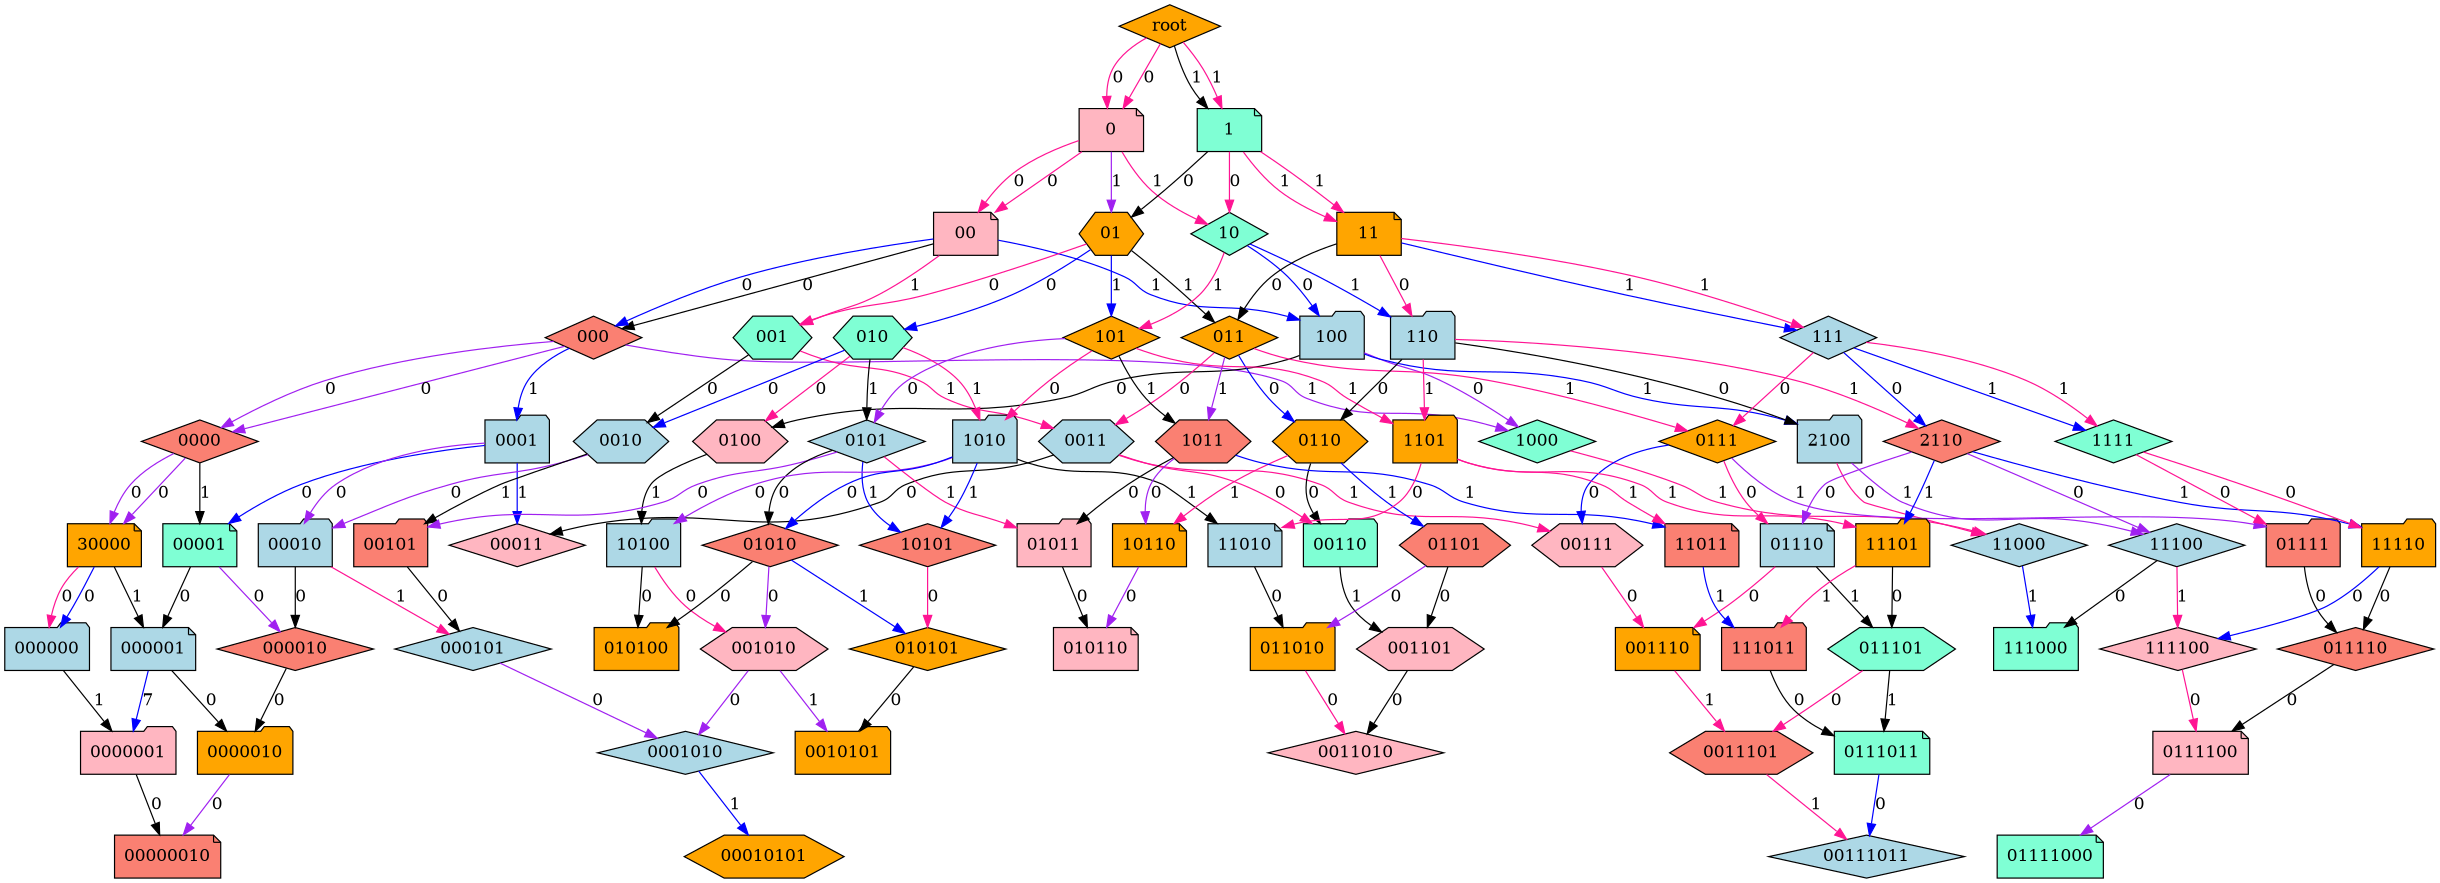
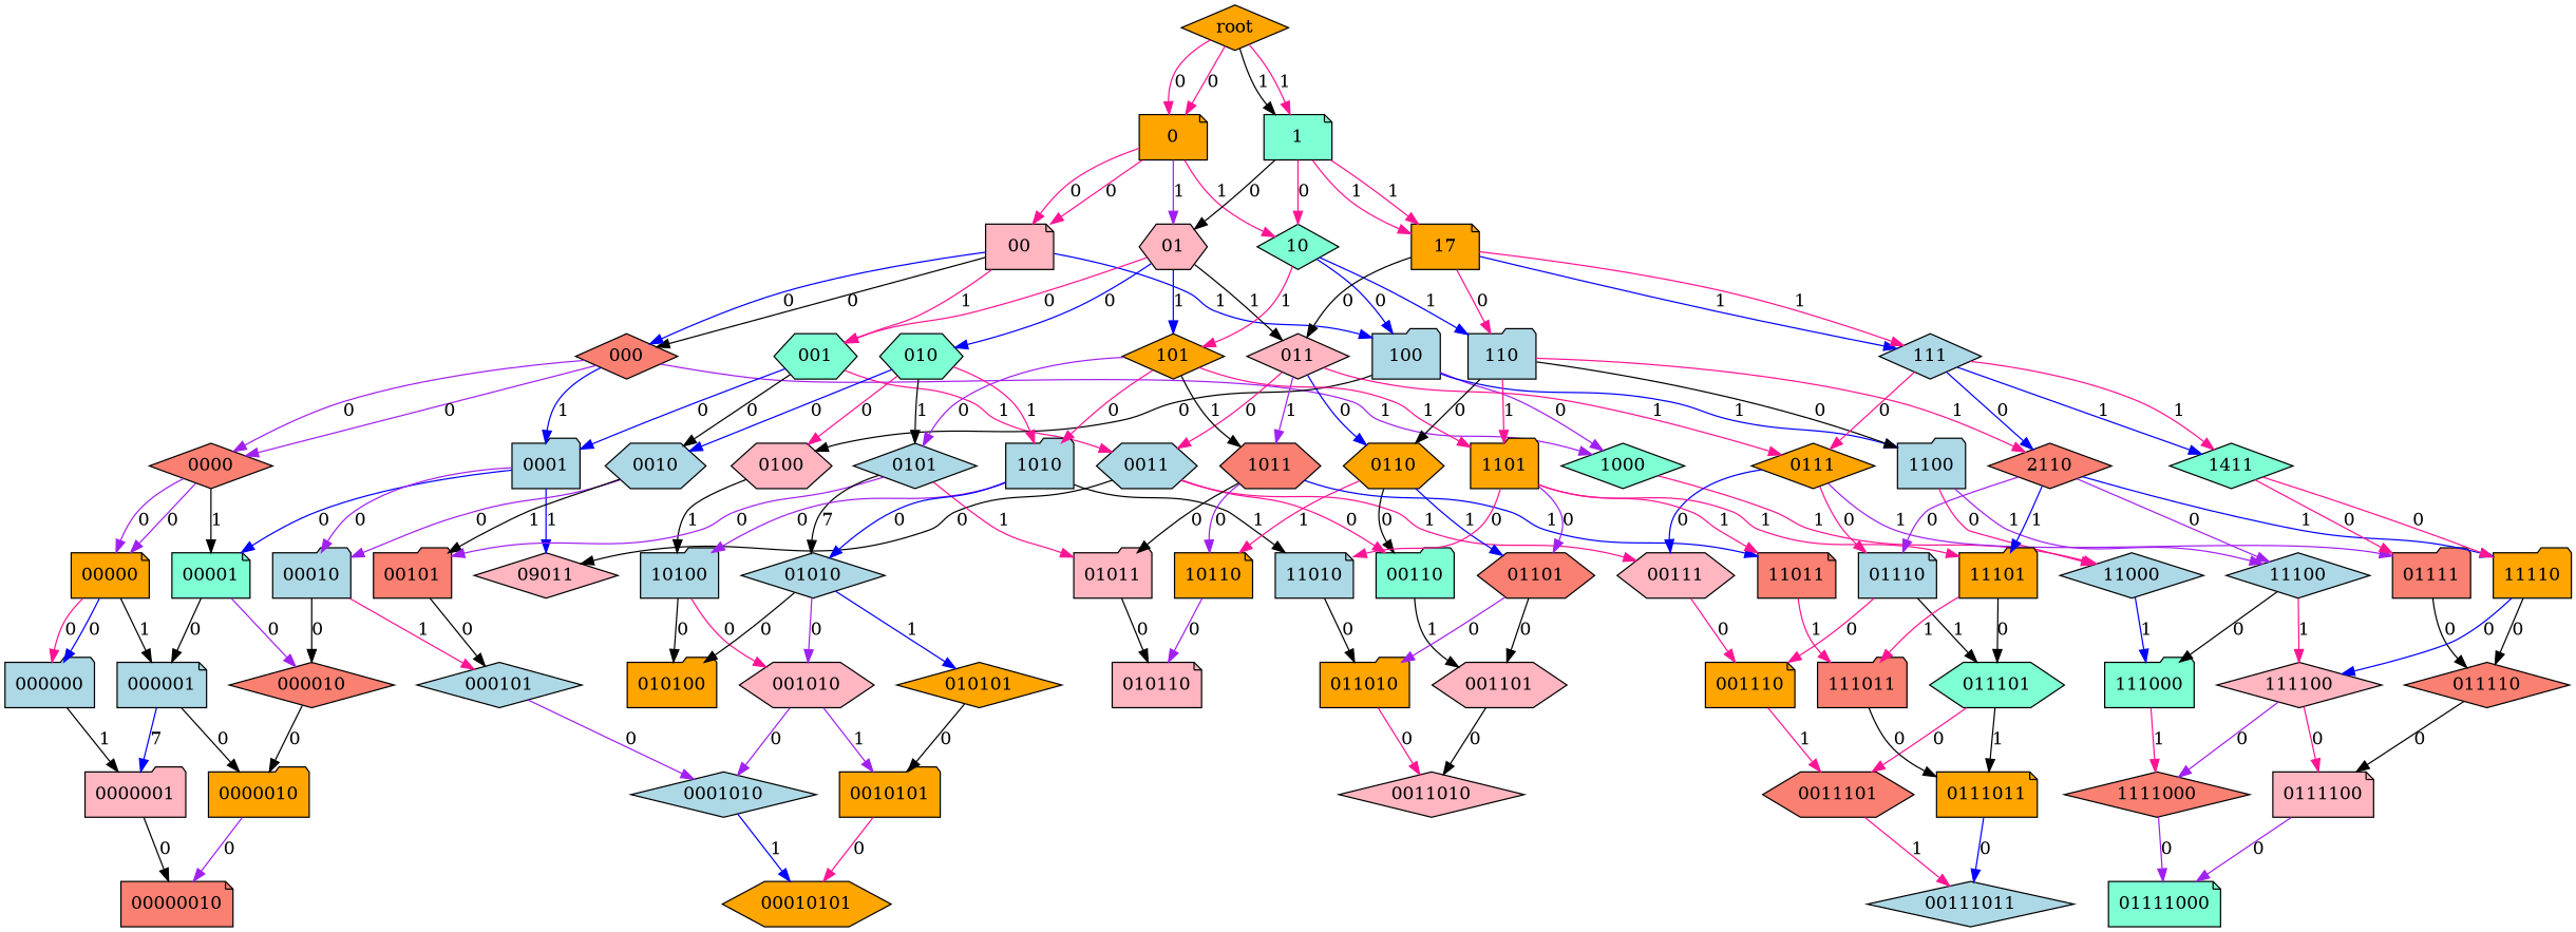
  digraph {
    node [fillcolor=lightblue shape=diamond style=filled]
    edge [color=deeppink]
-   0 [fillcolor=lightpink shape=note]
+   0 [fillcolor=orange shape=note]
    root [fillcolor=orange]
    1 [fillcolor=aquamarine shape=note]
    00 [fillcolor=lightpink shape=note]
-   01 [fillcolor=orange shape=hexagon]
+   01 [fillcolor=lightpink shape=hexagon]
    10 [fillcolor=aquamarine]
-   11 [fillcolor=orange shape=note]
+   11 [fillcolor=orange shape=note label=17]
    000 [fillcolor=salmon]
    001 [fillcolor=aquamarine shape=hexagon]
    100 [shape=folder]
    010 [fillcolor=aquamarine shape=hexagon]
-   011 [fillcolor=orange]
+   011 [fillcolor=lightpink]
    101 [fillcolor=orange]
    110 [shape=folder]
    111
    0000 [fillcolor=salmon]
    0001 [shape=folder]
    1000 [fillcolor=aquamarine]
    0010 [shape=hexagon]
    0011 [shape=hexagon]
    0100 [fillcolor=lightpink shape=hexagon]
-   1100 [shape=folder label=2100]
+   1100 [shape=folder]
    0101
    1010 [shape=folder]
    0110 [fillcolor=orange shape=hexagon]
    0111 [fillcolor=orange]
    1011 [fillcolor=salmon shape=hexagon]
    1101 [fillcolor=orange shape=folder]
    n29 [fillcolor=salmon label=2110]
-   1111 [fillcolor=aquamarine]
-   00000 [fillcolor=orange shape=note label=30000]
+   1111 [fillcolor=aquamarine label=1411]
+   00000 [fillcolor=orange shape=note]
    00001 [fillcolor=aquamarine shape=note]
    00010 [shape=folder]
-   00011 [fillcolor=lightpink]
+   00011 [fillcolor=lightpink label=09011]
    11000
    00101 [fillcolor=salmon shape=folder]
    00110 [fillcolor=aquamarine shape=folder]
    00111 [fillcolor=lightpink shape=hexagon]
    10100 [shape=folder]
    11100
-   01010 [fillcolor=salmon]
+   01010
    01011 [fillcolor=lightpink shape=folder]
-   10101 [fillcolor=salmon]
    11010 [shape=note]
    01101 [fillcolor=salmon shape=hexagon]
    10110 [fillcolor=orange shape=note]
    01110 [shape=note]
    01111 [fillcolor=salmon shape=folder]
    11011 [fillcolor=salmon shape=note]
    11101 [fillcolor=orange shape=folder]
    11110 [fillcolor=orange shape=folder]
    000000 [shape=folder]
    000001 [shape=note]
    000010 [fillcolor=salmon]
    000101
    111000 [fillcolor=aquamarine shape=folder]
    001101 [fillcolor=lightpink shape=hexagon]
    001110 [fillcolor=orange shape=note]
    001010 [fillcolor=lightpink shape=hexagon]
    010100 [fillcolor=orange shape=folder]
    111100 [fillcolor=lightpink]
    010101 [fillcolor=orange]
    010110 [fillcolor=lightpink shape=note]
    011010 [fillcolor=orange shape=folder]
    011101 [fillcolor=aquamarine shape=hexagon]
    011110 [fillcolor=salmon]
    111011 [fillcolor=salmon shape=folder]
    0000001 [fillcolor=lightpink shape=folder]
    0000010 [fillcolor=orange shape=folder]
    0001010
+   1111000 [fillcolor=salmon]
    0010101 [fillcolor=orange shape=folder]
    0011010 [fillcolor=lightpink]
    0011101 [fillcolor=salmon shape=hexagon]
    0111100 [fillcolor=lightpink shape=note]
-   0111011 [fillcolor=aquamarine shape=note]
+   0111011 [fillcolor=orange shape=note]
    00000010 [fillcolor=salmon shape=note]
    00010101 [fillcolor=orange shape=hexagon]
    01111000 [fillcolor=aquamarine shape=note]
    00111011
    0 -> 00 [label=0]
    0 -> 00 [label=0]
    0 -> 01 [color=purple label=1]
    0 -> 10 [label=1]
    root -> 0 [label=0]
    root -> 0 [label=0]
    root -> 1 [color=black label=1]
    root -> 1 [label=1]
    1 -> 01 [color=black label=0]
    1 -> 10 [label=0]
    1 -> 11 [label=1]
    1 -> 11 [label=1]
    00 -> 000 [color=black label=0]
    00 -> 000 [color=blue label=0]
    00 -> 001 [label=1]
    00 -> 100 [color=blue label=1]
    01 -> 001 [label=0]
    01 -> 010 [color=blue label=0]
    01 -> 011 [color=black label=1]
    01 -> 101 [color=blue label=1]
    10 -> 100 [color=blue label=0]
    10 -> 101 [label=1]
    10 -> 110 [color=blue label=1]
    11 -> 011 [color=black label=0]
    11 -> 110 [label=0]
    11 -> 111 [color=blue label=1]
    11 -> 111 [label=1]
    000 -> 0000 [color=purple label=0]
    000 -> 0000 [color=purple label=0]
    000 -> 0001 [color=blue label=1]
    000 -> 1000 [color=purple label=1]
+   001 -> 0001 [color=blue label=0]
    001 -> 0010 [color=black label=0]
    001 -> 0011 [label=1]
    100 -> 1000 [color=purple label=0]
    100 -> 0100 [color=black label=0]
    100 -> 1100 [color=blue label=1]
    010 -> 0010 [color=blue label=0]
    010 -> 0100 [label=0]
    010 -> 0101 [color=black label=1]
    010 -> 1010 [label=1]
    011 -> 0011 [label=0]
    011 -> 0110 [color=blue label=0]
    011 -> 0111 [label=1]
    011 -> 1011 [color=purple label=1]
    101 -> 0101 [color=purple label=0]
    101 -> 1010 [label=0]
    101 -> 1011 [color=black label=1]
    101 -> 1101 [label=1]
    110 -> 1100 [color=black label=0]
    110 -> 0110 [color=black label=0]
    110 -> 1101 [label=1]
    110 -> n29 [label=1]
    111 -> 0111 [label=0]
    111 -> n29 [color=blue label=0]
    111 -> 1111 [label=1]
    111 -> 1111 [color=blue label=1]
    0000 -> 00000 [color=purple label=0]
    0000 -> 00000 [color=purple label=0]
    0000 -> 00001 [color=black label=1]
    0001 -> 00001 [color=blue label=0]
    0001 -> 00010 [color=purple label=0]
    0001 -> 00011 [color=blue label=1]
    1000 -> 11000 [label=1]
    0010 -> 00010 [color=purple label=0]
    0010 -> 00101 [color=black label=1]
    0011 -> 00011 [color=black label=0]
    0011 -> 00110 [label=0]
    0011 -> 00111 [label=1]
    0100 -> 10100 [color=black label=1]
    1100 -> 11000 [label=0]
    1100 -> 11100 [color=purple label=1]
    0101 -> 00101 [color=purple label=0]
-   0101 -> 01010 [color=black label=0]
+   0101 -> 01010 [color=black label=7]
    0101 -> 01011 [label=1]
-   0101 -> 10101 [color=blue label=1]
    1010 -> 10100 [color=purple label=0]
    1010 -> 01010 [color=blue label=0]
-   1010 -> 10101 [color=blue label=1]
    1010 -> 11010 [color=black label=1]
    0110 -> 00110 [color=black label=0]
    0110 -> 01101 [color=blue label=1]
    0110 -> 10110 [label=1]
    0111 -> 00111 [color=blue label=0]
    0111 -> 01110 [label=0]
    0111 -> 01111 [color=purple label=1]
    1011 -> 01011 [color=black label=0]
    1011 -> 10110 [color=purple label=0]
    1011 -> 11011 [color=blue label=1]
    1101 -> 11010 [label=0]
+   1101 -> 01101 [color=purple label=0]
    1101 -> 11011 [label=1]
    1101 -> 11101 [label=1]
    n29 -> 11100 [color=purple label=0]
    n29 -> 01110 [color=purple label=0]
    n29 -> 11101 [color=blue label=1]
    n29 -> 11110 [color=blue label=1]
    1111 -> 01111 [label=0]
    1111 -> 11110 [label=0]
    00000 -> 000000 [label=0]
    00000 -> 000000 [color=blue label=0]
    00000 -> 000001 [color=black label=1]
    00001 -> 000001 [color=black label=0]
    00001 -> 000010 [color=purple label=0]
    00010 -> 000010 [color=black label=0]
    00010 -> 000101 [label=1]
    11000 -> 111000 [color=blue label=1]
    00101 -> 000101 [color=black label=0]
    00110 -> 001101 [color=black label=1]
    00111 -> 001110 [label=0]
    10100 -> 001010 [label=0]
    10100 -> 010100 [color=black label=0]
    11100 -> 111000 [color=black label=0]
    11100 -> 111100 [label=1]
    01010 -> 001010 [color=purple label=0]
    01010 -> 010100 [color=black label=0]
    01010 -> 010101 [color=blue label=1]
    01011 -> 010110 [color=black label=0]
-   10101 -> 010101 [label=0]
    11010 -> 011010 [color=black label=0]
    01101 -> 001101 [color=black label=0]
    01101 -> 011010 [color=purple label=0]
    10110 -> 010110 [color=purple label=0]
    01110 -> 001110 [label=0]
    01110 -> 011101 [color=black label=1]
    01111 -> 011110 [color=black label=0]
-   11011 -> 111011 [color=blue label=1]
+   11011 -> 111011 [label=1]
    11101 -> 011101 [color=black label=0]
    11101 -> 111011 [label=1]
    11110 -> 111100 [color=blue label=0]
    11110 -> 011110 [color=black label=0]
    000000 -> 0000001 [color=black label=1]
    000001 -> 0000001 [color=blue label=7]
    000001 -> 0000010 [color=black label=0]
    000010 -> 0000010 [color=black label=0]
    000101 -> 0001010 [color=purple label=0]
+   111000 -> 1111000 [label=1]
    001101 -> 0011010 [color=black label=0]
    001110 -> 0011101 [label=1]
    001010 -> 0001010 [color=purple label=0]
    001010 -> 0010101 [color=purple label=1]
+   111100 -> 1111000 [color=purple label=0]
    111100 -> 0111100 [label=0]
    010101 -> 0010101 [color=black label=0]
    011010 -> 0011010 [label=0]
    011101 -> 0011101 [label=0]
    011101 -> 0111011 [color=black label=1]
    011110 -> 0111100 [color=black label=0]
    111011 -> 0111011 [color=black label=0]
    0000001 -> 00000010 [color=black label=0]
    0000010 -> 00000010 [color=purple label=0]
    0001010 -> 00010101 [color=blue label=1]
+   1111000 -> 01111000 [color=purple label=0]
+   0010101 -> 00010101 [label=0]
    0011101 -> 00111011 [label=1]
    0111100 -> 01111000 [color=purple label=0]
    0111011 -> 00111011 [color=blue label=0]
  }
